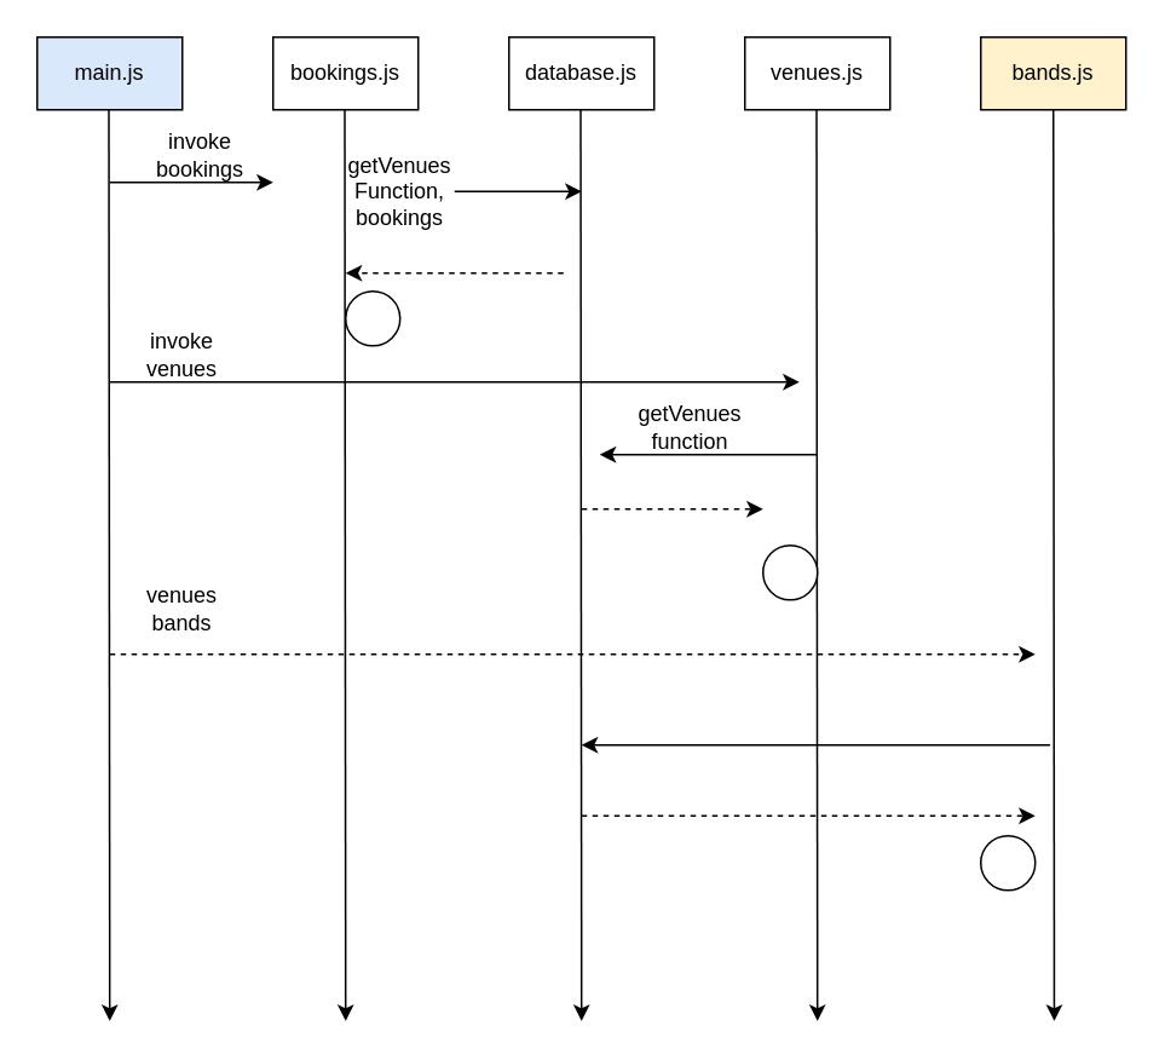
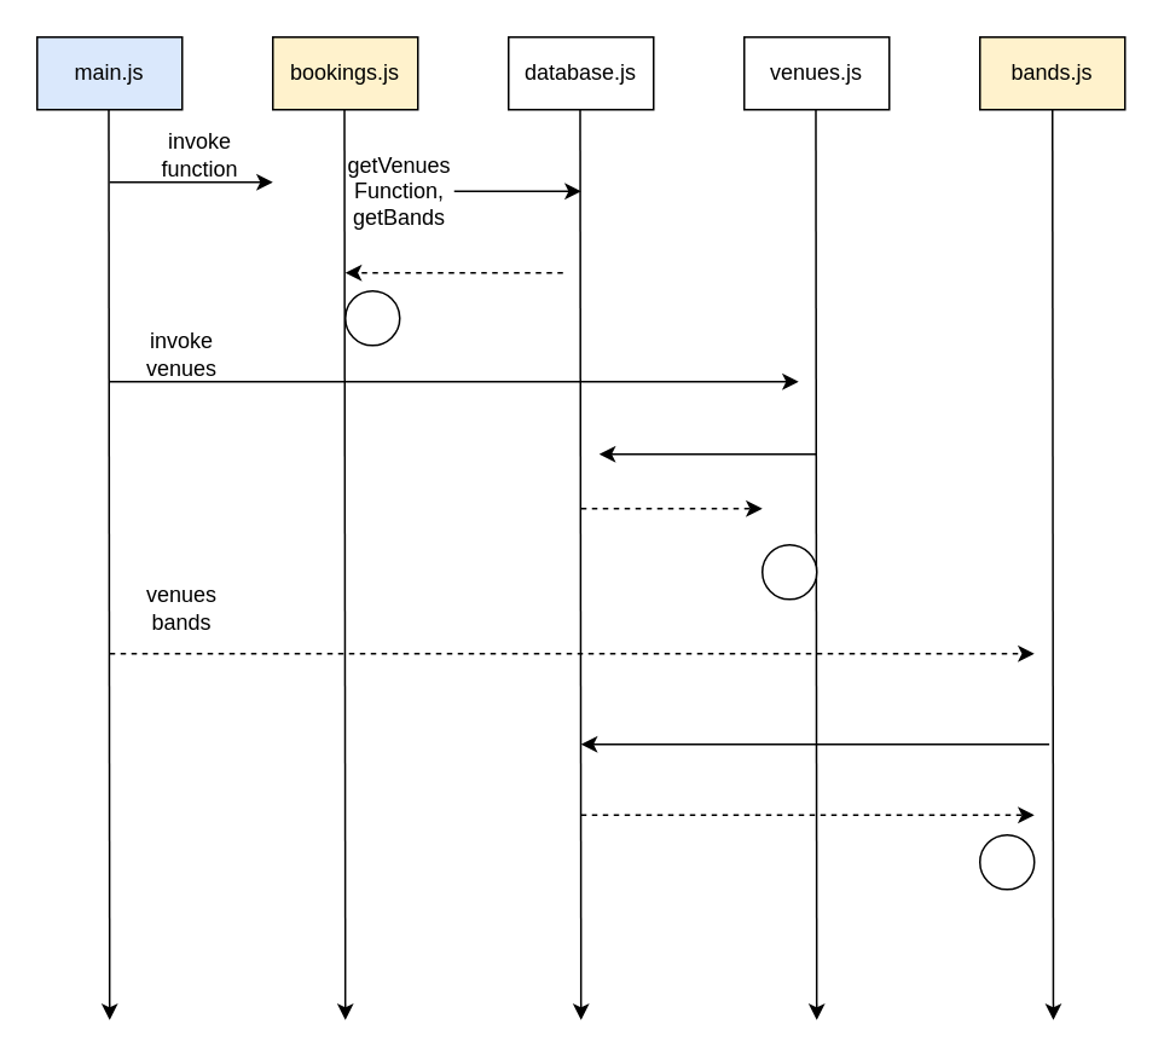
  <mxCell id="0" />
  <mxCell id="1" parent="0" />
- <mxCell id="2" value="bookings.js" style="whiteSpace=wrap;html=1;" parent="1" vertex="1"><mxGeometry x="150" y="20" width="80" height="40" as="geometry" /></mxCell>
+ <mxCell id="2" value="bookings.js" style="whiteSpace=wrap;html=1;fillColor=#fff2cc;" parent="1" vertex="1"><mxGeometry x="150" y="20" width="80" height="40" as="geometry" /></mxCell>
  <mxCell id="3" value="main.js" style="whiteSpace=wrap;html=1;fillColor=#dae8fc;" parent="1" vertex="1"><mxGeometry x="20" y="20" width="80" height="40" as="geometry" /></mxCell>
  <mxCell id="4" value="database.js" style="whiteSpace=wrap;html=1;" parent="1" vertex="1"><mxGeometry x="280" y="20" width="80" height="40" as="geometry" /></mxCell>
  <mxCell id="5" value="venues.js" style="whiteSpace=wrap;html=1;" parent="1" vertex="1"><mxGeometry x="410" y="20" width="80" height="40" as="geometry" /></mxCell>
  <mxCell id="6" value="bands.js" style="whiteSpace=wrap;html=1;fillColor=#fff2cc;" parent="1" vertex="1"><mxGeometry x="540" y="20" width="80" height="40" as="geometry" /></mxCell>
  <mxCell id="7" value="" style="endArrow=classic;html=1;fontSize=19;fontColor=#124A18;" parent="1" edge="1"><mxGeometry relative="1" as="geometry"><mxPoint x="59.5" y="60" as="sourcePoint" /><mxPoint x="60" y="562" as="targetPoint" /></mxGeometry></mxCell>
  <mxCell id="8" value="" style="endArrow=classic;html=1;fontSize=19;fontColor=#124A18;" parent="1" edge="1"><mxGeometry relative="1" as="geometry"><mxPoint x="189.5" y="60" as="sourcePoint" /><mxPoint x="190" y="562" as="targetPoint" /></mxGeometry></mxCell>
  <mxCell id="9" value="" style="endArrow=classic;html=1;fontSize=19;fontColor=#124A18;" parent="1" edge="1"><mxGeometry relative="1" as="geometry"><mxPoint x="319.5" y="60" as="sourcePoint" /><mxPoint x="320" y="562" as="targetPoint" /></mxGeometry></mxCell>
  <mxCell id="10" value="" style="endArrow=classic;html=1;fontSize=19;fontColor=#124A18;" parent="1" edge="1"><mxGeometry relative="1" as="geometry"><mxPoint x="449.5" y="60" as="sourcePoint" /><mxPoint x="450" y="562" as="targetPoint" /></mxGeometry></mxCell>
  <mxCell id="11" value="" style="endArrow=classic;html=1;fontSize=19;fontColor=#124A18;" parent="1" edge="1"><mxGeometry relative="1" as="geometry"><mxPoint x="580" y="60" as="sourcePoint" /><mxPoint x="580.5" y="562" as="targetPoint" /></mxGeometry></mxCell>
  <mxCell id="12" value="" style="endArrow=classic;html=1;fontSize=19;fontColor=#124A18;" parent="1" edge="1"><mxGeometry relative="1" as="geometry"><mxPoint x="60" y="100" as="sourcePoint" /><mxPoint x="150" y="100" as="targetPoint" /></mxGeometry></mxCell>
- <mxCell id="13" value="invoke bookings" style="text;strokeColor=none;align=center;fillColor=none;html=1;verticalAlign=middle;whiteSpace=wrap;rounded=0;" parent="1" vertex="1"><mxGeometry x="80" y="70" width="60" height="30" as="geometry" /></mxCell>
+ <mxCell id="13" value="invoke function" style="text;strokeColor=none;align=center;fillColor=none;html=1;verticalAlign=middle;whiteSpace=wrap;rounded=0;" parent="1" vertex="1"><mxGeometry x="80" y="70" width="60" height="30" as="geometry" /></mxCell>
  <mxCell id="14" value="" style="endArrow=classic;html=1;fontSize=19;fontColor=#124A18;startArrow=none;" edge="1" parent="1" source="16"><mxGeometry relative="1" as="geometry"><mxPoint x="190" y="110" as="sourcePoint" /><mxPoint x="320" y="105" as="targetPoint" /></mxGeometry></mxCell>
  <mxCell id="15" value="" style="endArrow=none;html=1;fontSize=19;fontColor=#124A18;" edge="1" parent="1" target="16"><mxGeometry relative="1" as="geometry"><mxPoint x="190" y="110" as="sourcePoint" /><mxPoint x="300" y="110" as="targetPoint" /></mxGeometry></mxCell>
- <mxCell id="16" value="getVenues Function, bookings" style="text;strokeColor=none;align=center;fillColor=none;html=1;verticalAlign=middle;whiteSpace=wrap;rounded=0;" vertex="1" parent="1"><mxGeometry x="190" y="90" width="60" height="30" as="geometry" /></mxCell>
+ <mxCell id="16" value="getVenues Function, getBands" style="text;strokeColor=none;align=center;fillColor=none;html=1;verticalAlign=middle;whiteSpace=wrap;rounded=0;" vertex="1" parent="1"><mxGeometry x="190" y="90" width="60" height="30" as="geometry" /></mxCell>
  <mxCell id="17" value="" style="endArrow=classic;html=1;fontSize=19;fontColor=#124A18;dashed=1;" edge="1" parent="1"><mxGeometry relative="1" as="geometry"><mxPoint x="310" y="150" as="sourcePoint" /><mxPoint x="190" y="150" as="targetPoint" /></mxGeometry></mxCell>
  <mxCell id="18" value="" style="endArrow=classic;html=1;fontSize=19;fontColor=#124A18;" edge="1" parent="1"><mxGeometry relative="1" as="geometry"><mxPoint x="60" y="210" as="sourcePoint" /><mxPoint x="440" y="210" as="targetPoint" /></mxGeometry></mxCell>
  <mxCell id="19" value="invoke venues" style="text;strokeColor=none;align=center;fillColor=none;html=1;verticalAlign=middle;whiteSpace=wrap;rounded=0;" vertex="1" parent="1"><mxGeometry x="70" y="180" width="60" height="30" as="geometry" /></mxCell>
  <mxCell id="20" value="" style="ellipse;whiteSpace=wrap;html=1;aspect=fixed;" vertex="1" parent="1"><mxGeometry x="190" y="160" width="30" height="30" as="geometry" /></mxCell>
  <mxCell id="21" value="" style="endArrow=classic;html=1;fontSize=19;fontColor=#124A18;" edge="1" parent="1"><mxGeometry relative="1" as="geometry"><mxPoint x="450" y="250" as="sourcePoint" /><mxPoint x="330" y="250" as="targetPoint" /></mxGeometry></mxCell>
- <mxCell id="22" value="getVenues function" style="text;strokeColor=none;align=center;fillColor=none;html=1;verticalAlign=middle;whiteSpace=wrap;rounded=0;" vertex="1" parent="1"><mxGeometry x="350" y="220" width="60" height="30" as="geometry" /></mxCell>
  <mxCell id="23" value="" style="endArrow=classic;html=1;fontSize=19;fontColor=#124A18;dashed=1;" edge="1" parent="1"><mxGeometry relative="1" as="geometry"><mxPoint x="320" y="280" as="sourcePoint" /><mxPoint x="420" y="280" as="targetPoint" /></mxGeometry></mxCell>
  <mxCell id="24" value="" style="ellipse;whiteSpace=wrap;html=1;aspect=fixed;" vertex="1" parent="1"><mxGeometry x="420" y="300" width="30" height="30" as="geometry" /></mxCell>
  <mxCell id="25" value="" style="endArrow=classic;html=1;fontSize=19;fontColor=#124A18;dashed=1;" edge="1" parent="1"><mxGeometry relative="1" as="geometry"><mxPoint x="60" y="360" as="sourcePoint" /><mxPoint x="570" y="360" as="targetPoint" /></mxGeometry></mxCell>
  <mxCell id="26" value="venues bands" style="text;strokeColor=none;align=center;fillColor=none;html=1;verticalAlign=middle;whiteSpace=wrap;rounded=0;" vertex="1" parent="1"><mxGeometry x="70" y="320" width="60" height="30" as="geometry" /></mxCell>
  <mxCell id="27" value="" style="endArrow=classic;html=1;fontSize=19;fontColor=#124A18;" edge="1" parent="1"><mxGeometry relative="1" as="geometry"><mxPoint x="578.24" y="410" as="sourcePoint" /><mxPoint x="320" y="410" as="targetPoint" /></mxGeometry></mxCell>
  <mxCell id="28" value="" style="endArrow=classic;html=1;fontSize=19;fontColor=#124A18;dashed=1;" edge="1" parent="1"><mxGeometry relative="1" as="geometry"><mxPoint x="320" y="449" as="sourcePoint" /><mxPoint x="570" y="449" as="targetPoint" /></mxGeometry></mxCell>
  <mxCell id="29" value="" style="ellipse;whiteSpace=wrap;html=1;aspect=fixed;" vertex="1" parent="1"><mxGeometry x="540" y="460" width="30" height="30" as="geometry" /></mxCell>
